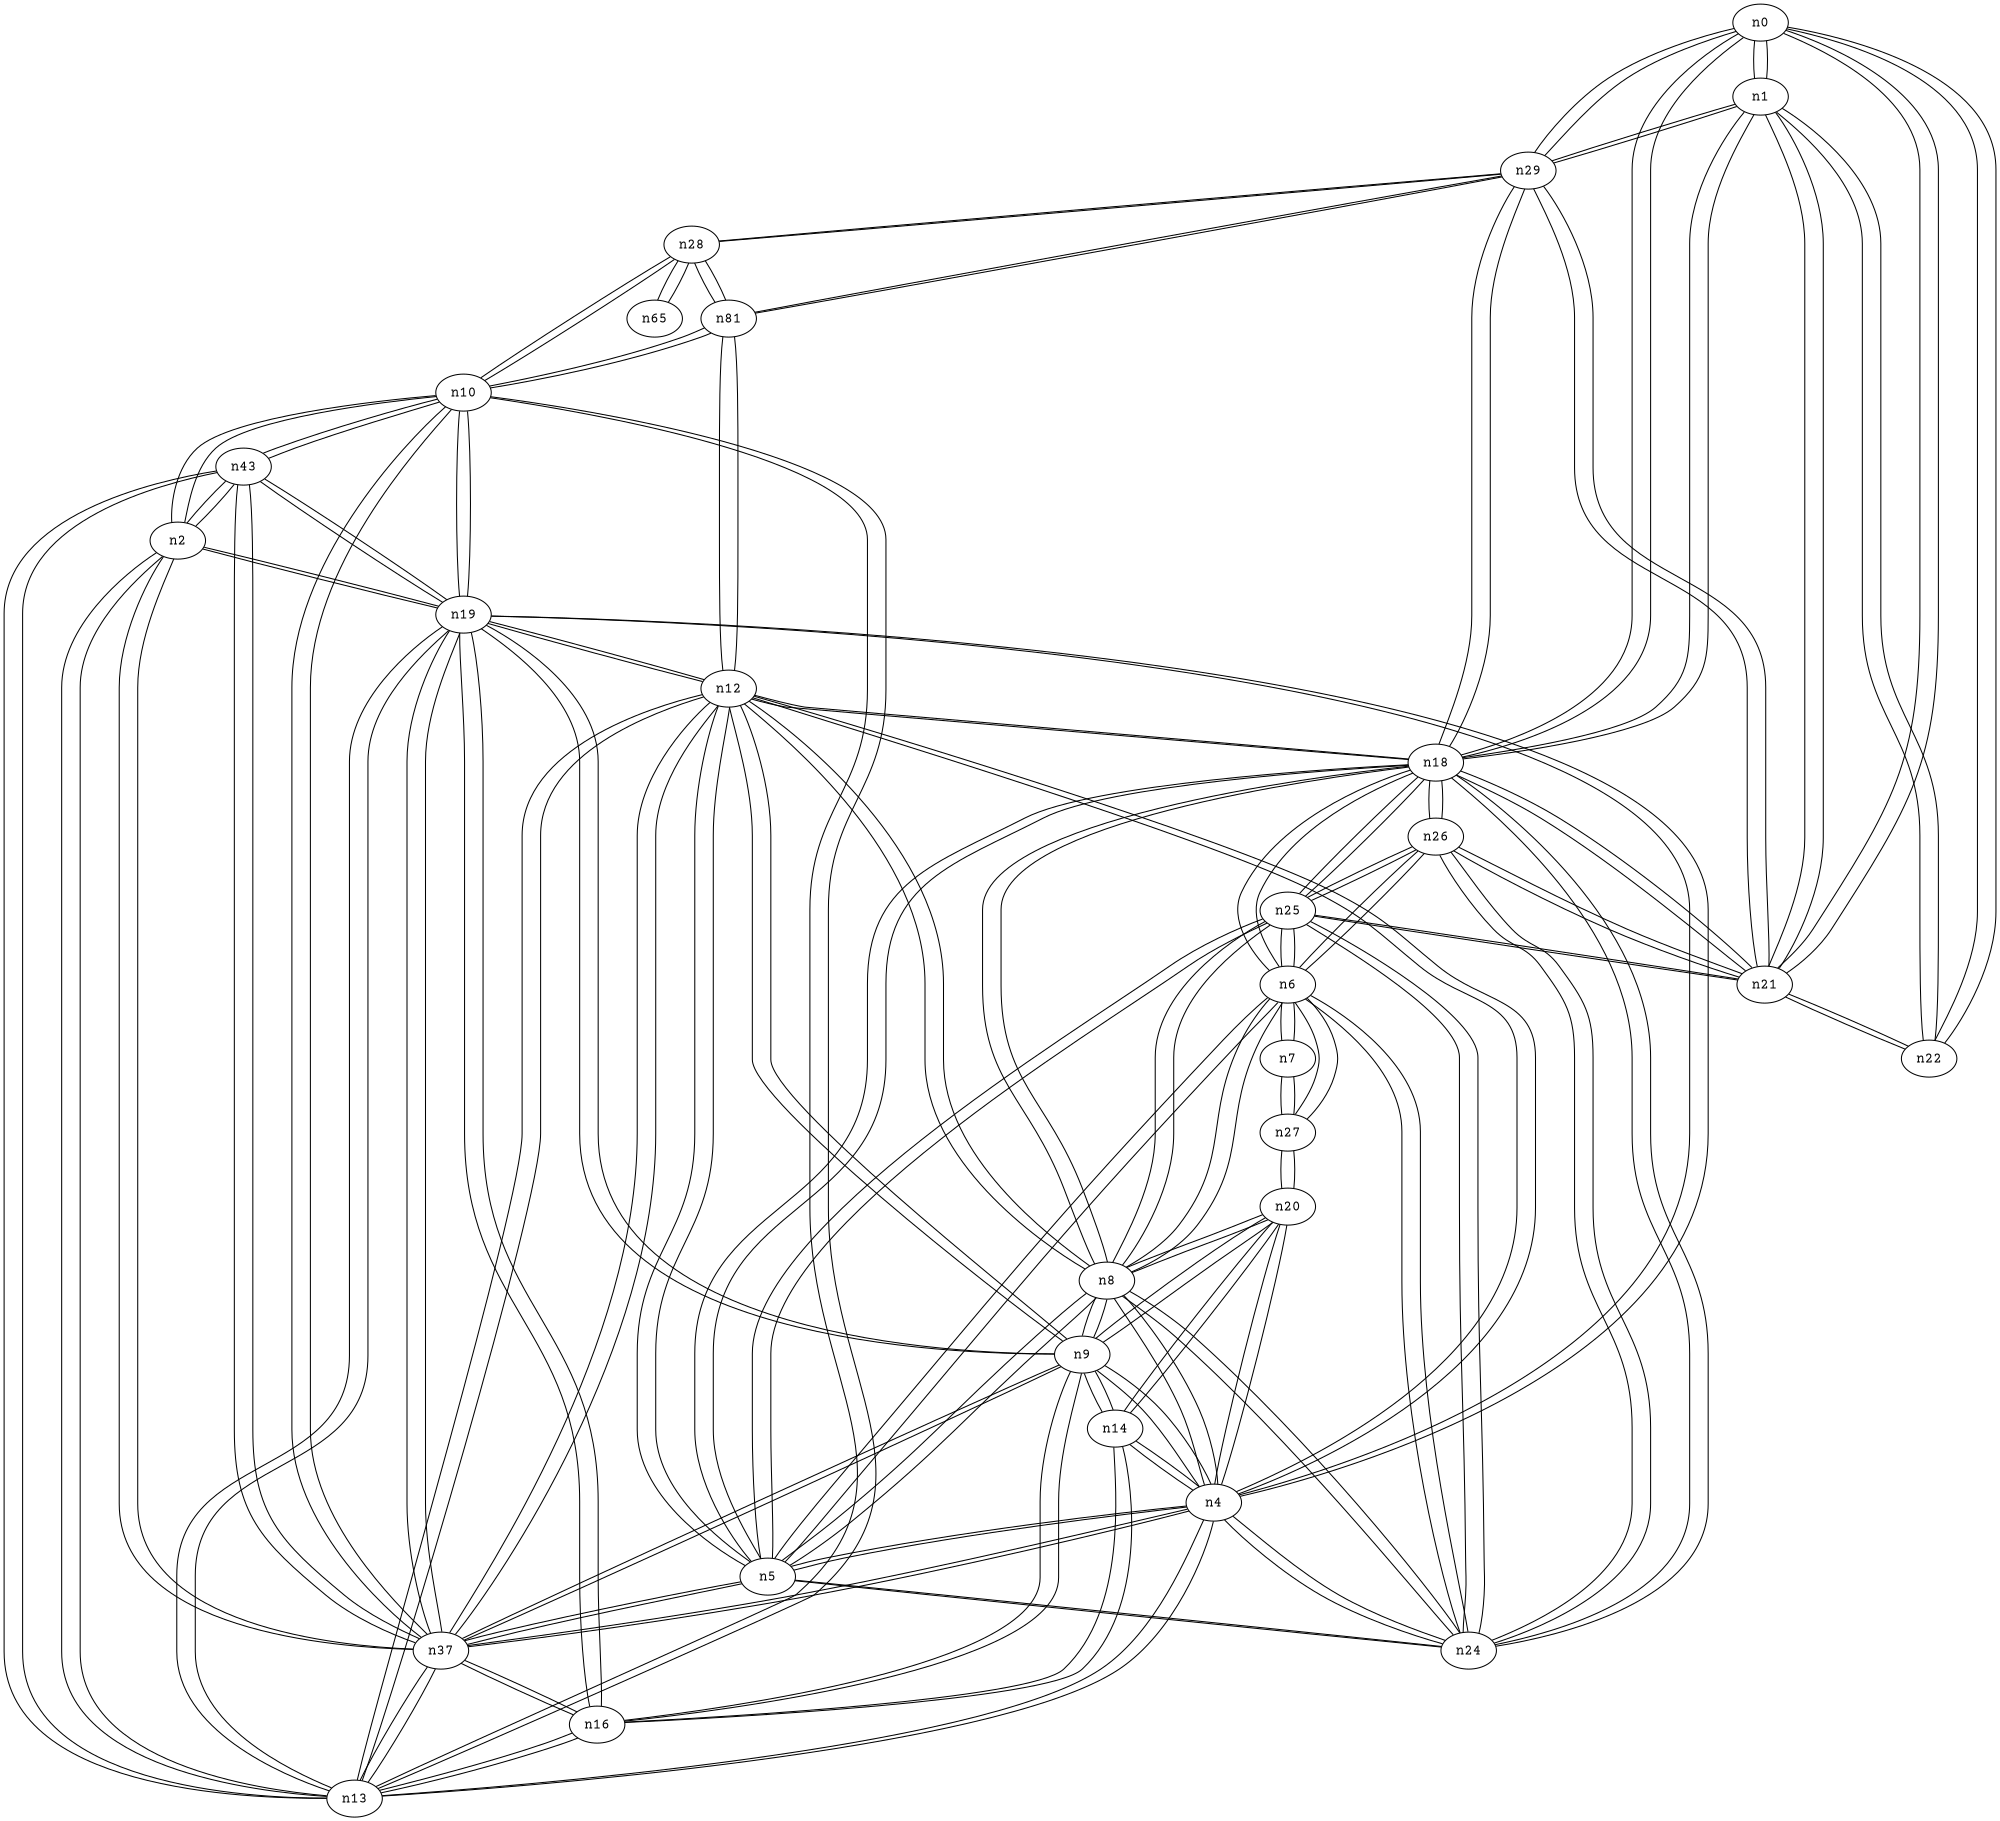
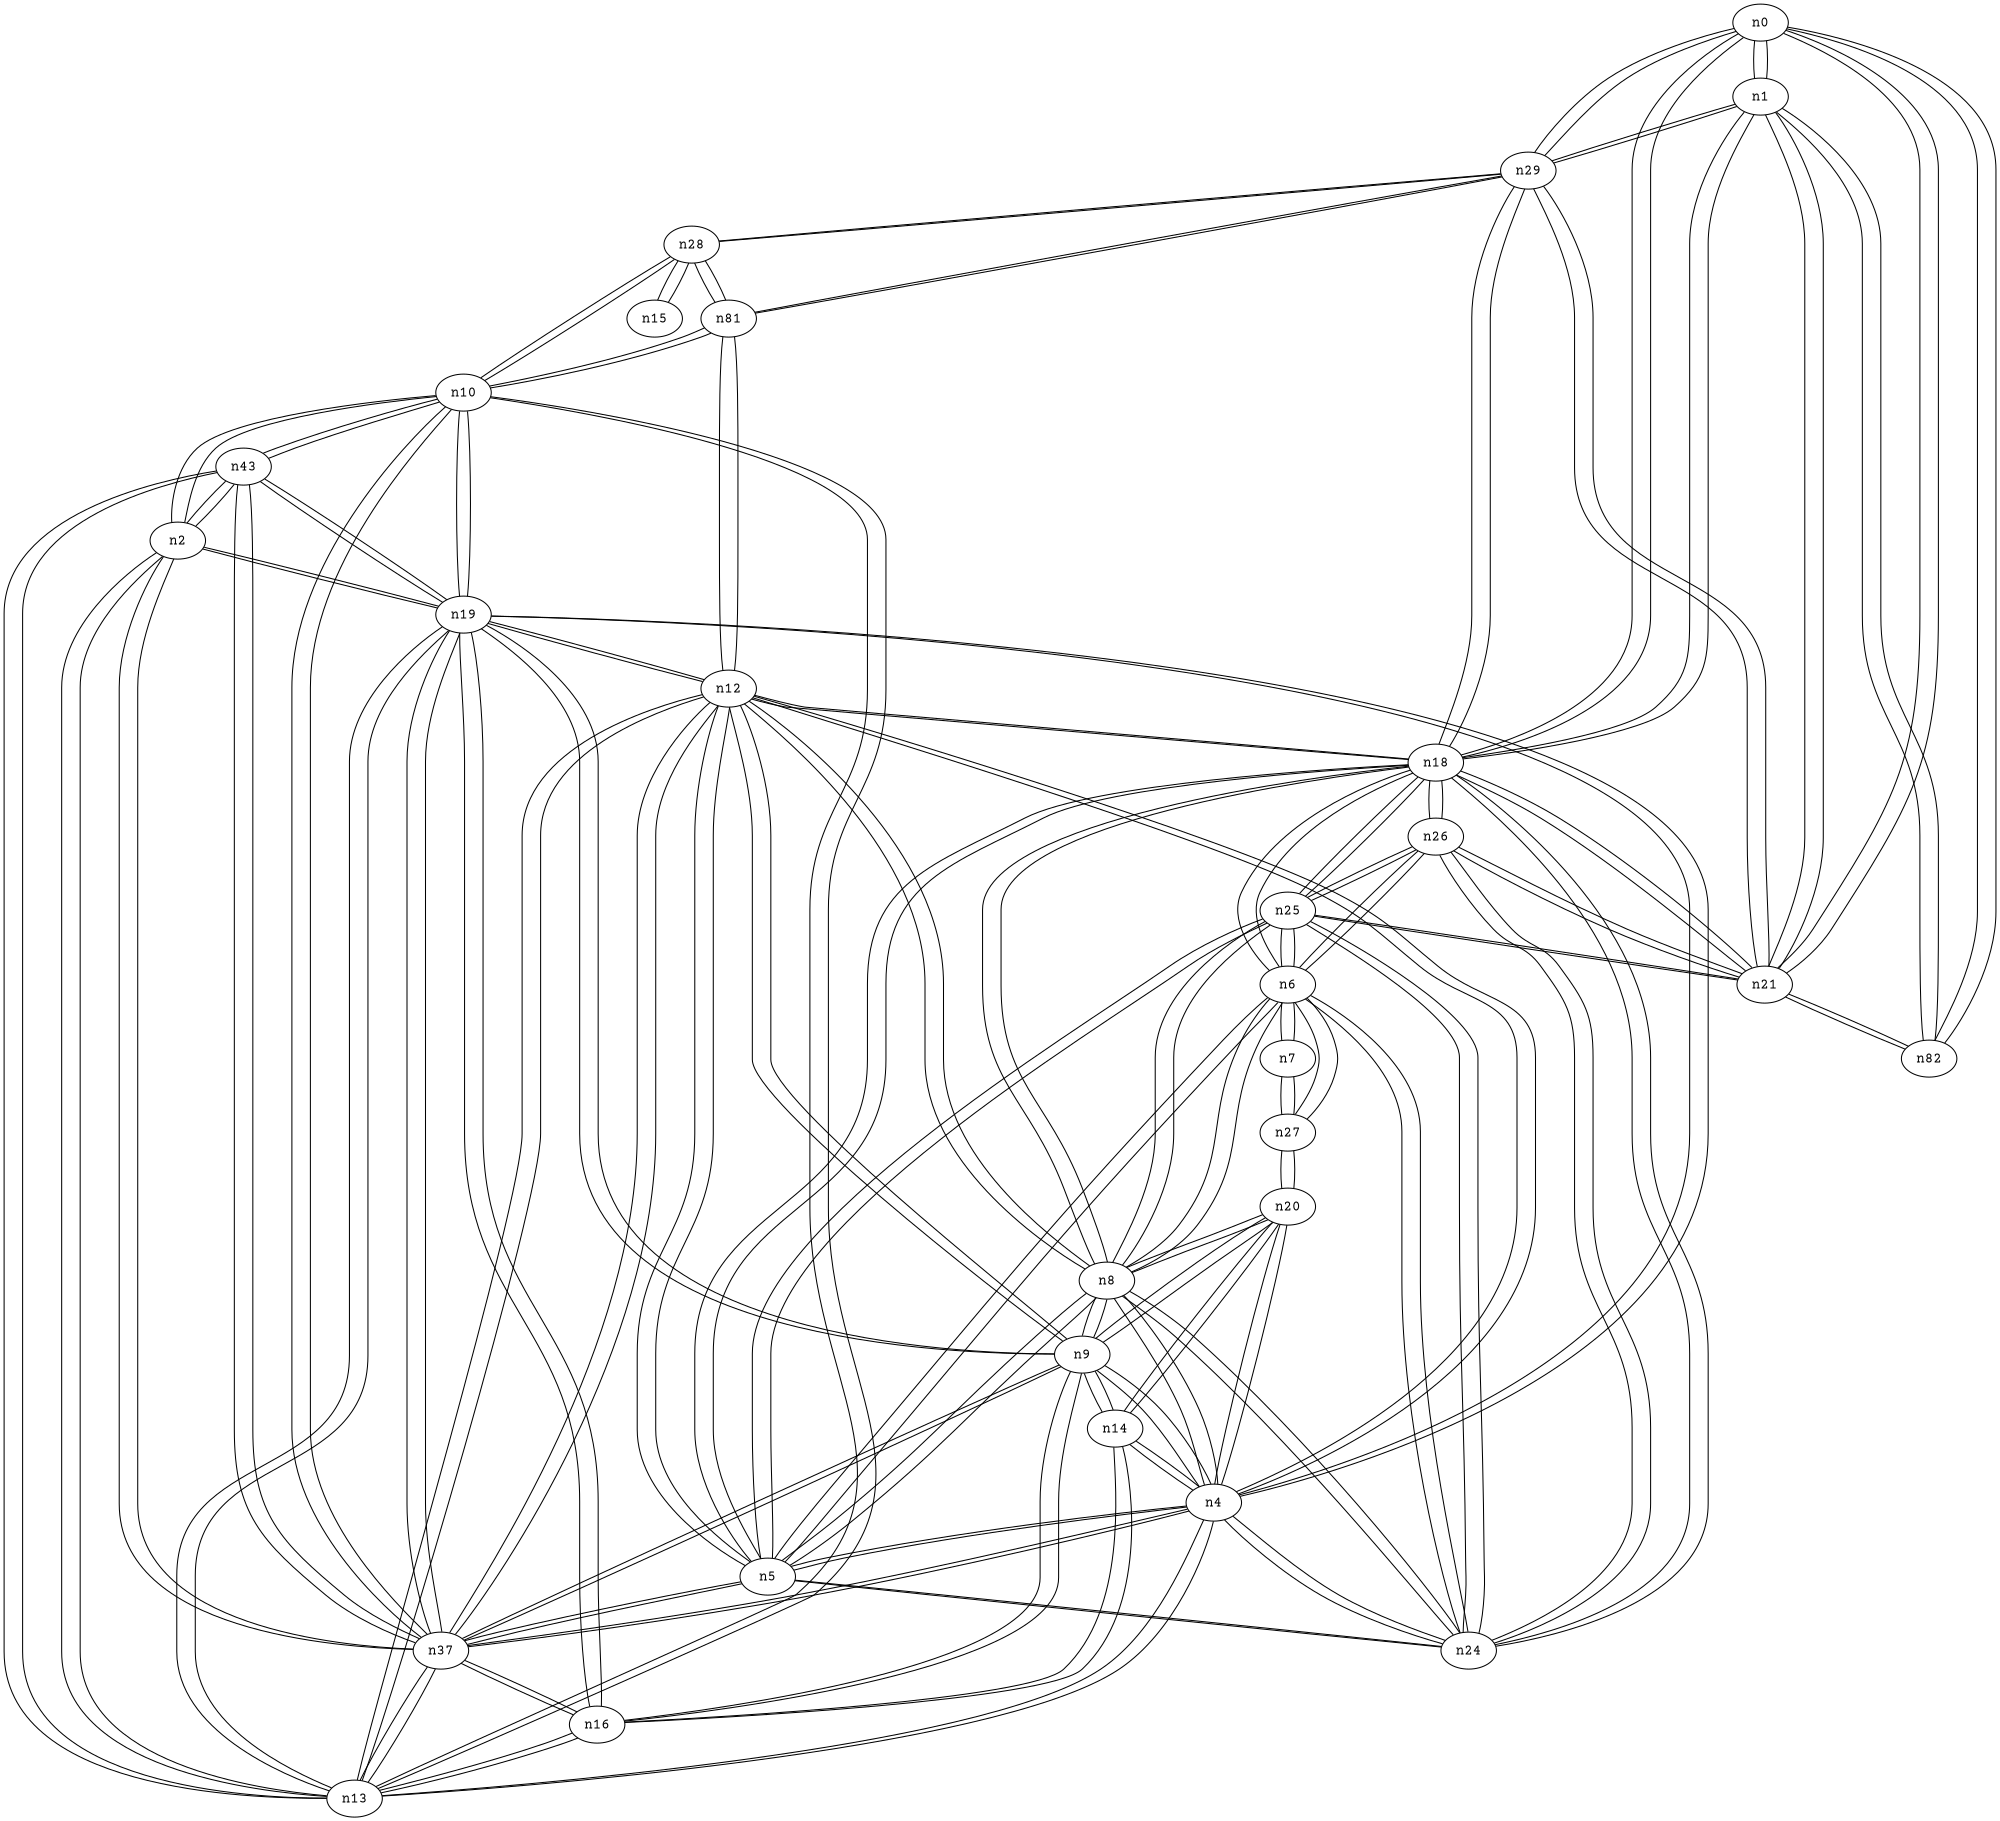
  graph {
    fontname="Courier Prime"
    node [fontname="Courier Prime"]
    edge [fontname="Courier Prime"]
    n0
    n1
    n18
    n21
-   n22
+   n22 [label=n82]
    n29
    n5
    n8
    n12
    n24
    n6
    n25
    n26
    n11 [label=n81]
    n28
    n2
    n10
    n13
    n17 [label=n37]
    n19
    n23 [label=n43]
    n4
    n16
    n9
-   n15 [label=n65]
+   n15
    n14
    n20
    n27
    n7
    n0 -- n1
    n0 -- n18
    n0 -- n21
    n0 -- n22
    n0 -- n29
    n1 -- n0
    n1 -- n18
    n1 -- n21
    n1 -- n22
    n1 -- n29
    n18 -- n0
    n18 -- n1
    n18 -- n21
    n18 -- n29
    n18 -- n5
    n18 -- n8
    n18 -- n12
    n18 -- n24
    n18 -- n6
    n18 -- n25
    n18 -- n26
    n21 -- n0
    n21 -- n1
    n21 -- n18
    n21 -- n22
    n21 -- n29
    n21 -- n25
    n21 -- n26
    n22 -- n0
    n22 -- n1
    n22 -- n21
    n29 -- n0
    n29 -- n1
    n29 -- n18
    n29 -- n21
    n29 -- n11
    n29 -- n28
    n5 -- n18
    n5 -- n8
    n5 -- n12
    n5 -- n24
    n5 -- n6
    n5 -- n25
    n5 -- n17
    n5 -- n4
    n8 -- n18
    n8 -- n5
    n8 -- n12
    n8 -- n24
    n8 -- n6
    n8 -- n25
    n8 -- n4
    n8 -- n9
    n8 -- n20
    n12 -- n18
    n12 -- n5
    n12 -- n8
    n12 -- n11
    n12 -- n13
    n12 -- n17
    n12 -- n19
    n12 -- n4
    n12 -- n9
    n24 -- n18
    n24 -- n5
    n24 -- n8
    n24 -- n6
    n24 -- n25
    n24 -- n26
    n24 -- n4
    n6 -- n18
    n6 -- n5
    n6 -- n8
    n6 -- n24
    n6 -- n25
    n6 -- n26
    n6 -- n27
    n6 -- n7
    n25 -- n18
    n25 -- n21
    n25 -- n5
    n25 -- n8
    n25 -- n24
    n25 -- n6
    n25 -- n26
    n26 -- n18
    n26 -- n21
    n26 -- n24
    n26 -- n6
    n26 -- n25
    n11 -- n29
    n11 -- n12
    n11 -- n28
    n11 -- n10
    n28 -- n29
    n28 -- n11
    n28 -- n10
    n28 -- n15
    n2 -- n10
    n2 -- n13
    n2 -- n17
    n2 -- n19
    n2 -- n23
    n10 -- n11
    n10 -- n28
    n10 -- n2
    n10 -- n13
    n10 -- n17
    n10 -- n19
    n10 -- n23
    n13 -- n12
    n13 -- n2
    n13 -- n10
    n13 -- n17
    n13 -- n19
    n13 -- n23
    n13 -- n4
    n13 -- n16
    n17 -- n5
    n17 -- n12
    n17 -- n2
    n17 -- n10
    n17 -- n13
    n17 -- n19
    n17 -- n23
    n17 -- n4
    n17 -- n16
    n17 -- n9
    n19 -- n12
    n19 -- n2
    n19 -- n10
    n19 -- n13
    n19 -- n17
    n19 -- n23
    n19 -- n4
    n19 -- n16
    n19 -- n9
    n23 -- n2
    n23 -- n10
    n23 -- n13
    n23 -- n17
    n23 -- n19
    n4 -- n5
    n4 -- n8
    n4 -- n12
    n4 -- n24
    n4 -- n13
    n4 -- n17
    n4 -- n19
    n4 -- n9
    n4 -- n14
    n4 -- n20
    n16 -- n13
    n16 -- n17
    n16 -- n19
    n16 -- n9
    n16 -- n14
    n9 -- n8
    n9 -- n12
    n9 -- n17
    n9 -- n19
    n9 -- n4
    n9 -- n16
    n9 -- n14
    n9 -- n20
    n15 -- n28
    n14 -- n4
    n14 -- n16
    n14 -- n9
    n14 -- n20
    n20 -- n8
    n20 -- n4
    n20 -- n9
    n20 -- n14
    n20 -- n27
    n27 -- n6
    n27 -- n20
    n27 -- n7
    n7 -- n6
    n7 -- n27
  }
